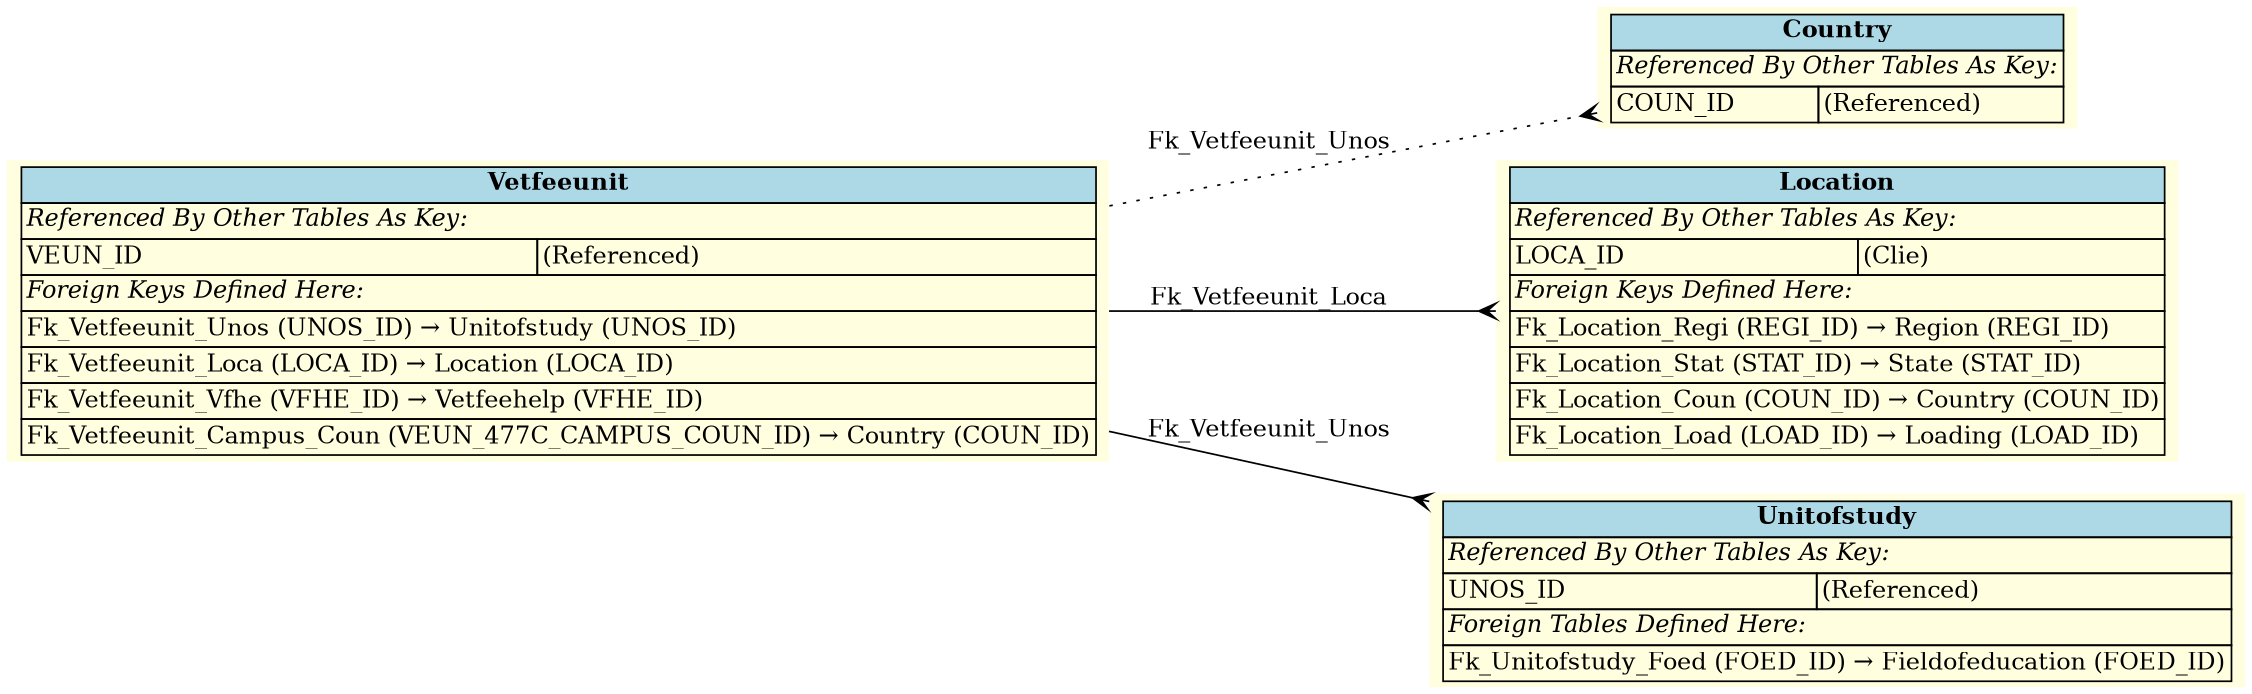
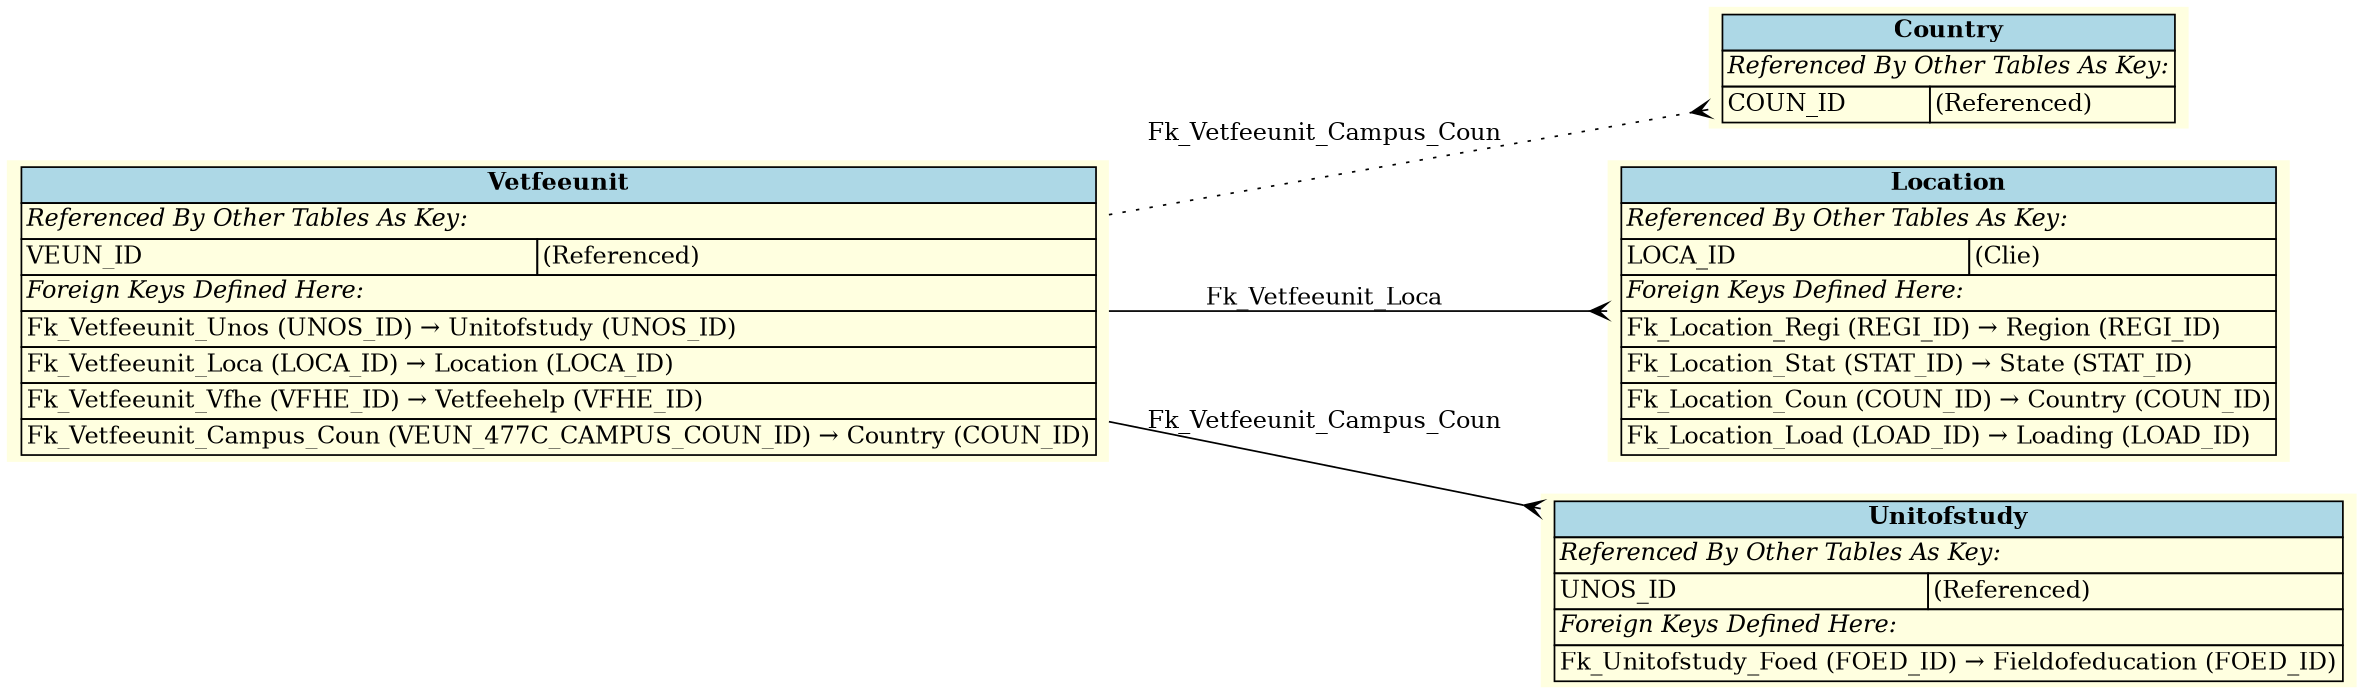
  digraph {
    rankdir=LR
    node [fillcolor=lightyellow shape=plaintext style=filled]
    edge [arrowhead=crow arrowtail=none dir=both labelfontsize=10 style=solid]
    n1 [label=<     <TABLE BORDER="0" CELLBORDER="1" CELLSPACING="0" BGCOLOR="lightyellow">       <TR><TD COLSPAN="2" BGCOLOR="lightblue"><B>Vetfeeunit</B></TD></TR>       <TR><TD COLSPAN="2" ALIGN="LEFT"><I>Referenced By Other Tables As Key:</I></TD></TR>       <TR><TD ALIGN="LEFT">VEUN_ID</TD><TD ALIGN="LEFT">(Referenced)</TD></TR>       <TR><TD COLSPAN="2" ALIGN="LEFT"><I>Foreign Keys Defined Here:</I></TD></TR>       <TR><TD ALIGN="LEFT" COLSPAN="2">Fk_Vetfeeunit_Unos (UNOS_ID) &rarr; Unitofstudy (UNOS_ID)</TD></TR>       <TR><TD ALIGN="LEFT" COLSPAN="2">Fk_Vetfeeunit_Loca (LOCA_ID) &rarr; Location (LOCA_ID)</TD></TR>       <TR><TD ALIGN="LEFT" COLSPAN="2">Fk_Vetfeeunit_Vfhe (VFHE_ID) &rarr; Vetfeehelp (VFHE_ID)</TD></TR>       <TR><TD ALIGN="LEFT" COLSPAN="2">Fk_Vetfeeunit_Campus_Coun (VEUN_477C_CAMPUS_COUN_ID) &rarr; Country (COUN_ID)</TD></TR>     </TABLE>     >]
    n2 [label=<     <TABLE BORDER="0" CELLBORDER="1" CELLSPACING="0" BGCOLOR="lightyellow">       <TR><TD COLSPAN="2" BGCOLOR="lightblue"><B>Country</B></TD></TR>       <TR><TD COLSPAN="2" ALIGN="LEFT"><I>Referenced By Other Tables As Key:</I></TD></TR>       <TR><TD ALIGN="LEFT">COUN_ID</TD><TD ALIGN="LEFT">(Referenced)</TD></TR>     </TABLE>     >]
    n3 [label=<     <TABLE BORDER="0" CELLBORDER="1" CELLSPACING="0" BGCOLOR="lightyellow">       <TR><TD COLSPAN="2" BGCOLOR="lightblue"><B>Location</B></TD></TR>       <TR><TD COLSPAN="2" ALIGN="LEFT"><I>Referenced By Other Tables As Key:</I></TD></TR>       <TR><TD ALIGN="LEFT">LOCA_ID</TD><TD ALIGN="LEFT">(Clie)</TD></TR>       <TR><TD COLSPAN="2" ALIGN="LEFT"><I>Foreign Keys Defined Here:</I></TD></TR>       <TR><TD ALIGN="LEFT" COLSPAN="2">Fk_Location_Regi (REGI_ID) &rarr; Region (REGI_ID)</TD></TR>       <TR><TD ALIGN="LEFT" COLSPAN="2">Fk_Location_Stat (STAT_ID) &rarr; State (STAT_ID)</TD></TR>       <TR><TD ALIGN="LEFT" COLSPAN="2">Fk_Location_Coun (COUN_ID) &rarr; Country (COUN_ID)</TD></TR>       <TR><TD ALIGN="LEFT" COLSPAN="2">Fk_Location_Load (LOAD_ID) &rarr; Loading (LOAD_ID)</TD></TR>     </TABLE>     >]
-   n4 [label=<     <TABLE BORDER="0" CELLBORDER="1" CELLSPACING="0" BGCOLOR="lightyellow">       <TR><TD COLSPAN="2" BGCOLOR="lightblue"><B>Unitofstudy</B></TD></TR>       <TR><TD COLSPAN="2" ALIGN="LEFT"><I>Referenced By Other Tables As Key:</I></TD></TR>       <TR><TD ALIGN="LEFT">UNOS_ID</TD><TD ALIGN="LEFT">(Referenced)</TD></TR>       <TR><TD COLSPAN="2" ALIGN="LEFT"><I>Foreign Tables Defined Here:</I></TD></TR>       <TR><TD ALIGN="LEFT" COLSPAN="2">Fk_Unitofstudy_Foed (FOED_ID) &rarr; Fieldofeducation (FOED_ID)</TD></TR>     </TABLE>     >]
-   n1 -> n2 [label=" Fk_Vetfeeunit_Unos " style=dotted]
+   n4 [label=<     <TABLE BORDER="0" CELLBORDER="1" CELLSPACING="0" BGCOLOR="lightyellow">       <TR><TD COLSPAN="2" BGCOLOR="lightblue"><B>Unitofstudy</B></TD></TR>       <TR><TD COLSPAN="2" ALIGN="LEFT"><I>Referenced By Other Tables As Key:</I></TD></TR>       <TR><TD ALIGN="LEFT">UNOS_ID</TD><TD ALIGN="LEFT">(Referenced)</TD></TR>       <TR><TD COLSPAN="2" ALIGN="LEFT"><I>Foreign Keys Defined Here:</I></TD></TR>       <TR><TD ALIGN="LEFT" COLSPAN="2">Fk_Unitofstudy_Foed (FOED_ID) &rarr; Fieldofeducation (FOED_ID)</TD></TR>     </TABLE>     >]
+   n1 -> n2 [label=" Fk_Vetfeeunit_Campus_Coun " style=dotted]
    n1 -> n3 [label=" Fk_Vetfeeunit_Loca "]
-   n1 -> n4 [label=" Fk_Vetfeeunit_Unos "]
+   n1 -> n4 [label=" Fk_Vetfeeunit_Campus_Coun "]
  }
